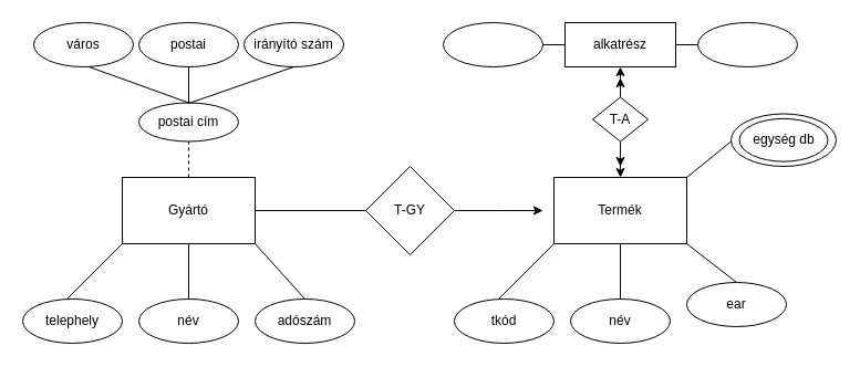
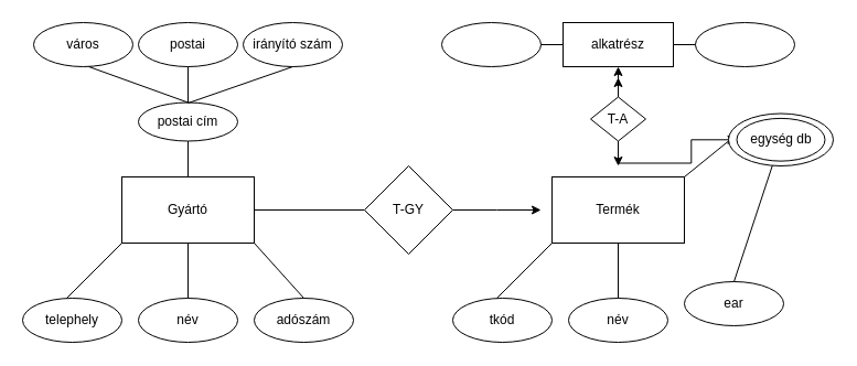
  <mxCell id="0" />
  <mxCell id="1" parent="0" />
  <mxCell id="2" value="Gyártó" style="rounded=0;whiteSpace=wrap;html=1;" vertex="1" parent="1"><mxGeometry x="110" y="160" width="120" height="60" as="geometry" /></mxCell>
  <mxCell id="3" value="Termék" style="rounded=0;whiteSpace=wrap;html=1;" vertex="1" parent="1"><mxGeometry x="500" y="160" width="120" height="60" as="geometry" /></mxCell>
  <mxCell id="4" style="edgeStyle=orthogonalEdgeStyle;rounded=0;orthogonalLoop=1;jettySize=auto;html=1;exitX=0;exitY=0.5;exitDx=0;exitDy=0;entryX=1;entryY=0.5;entryDx=0;entryDy=0;endArrow=none;" edge="1" parent="1" source="6" target="2"><mxGeometry relative="1" as="geometry" /></mxCell>
  <mxCell id="5" style="edgeStyle=orthogonalEdgeStyle;rounded=0;orthogonalLoop=1;jettySize=auto;html=1;exitX=1;exitY=0.5;exitDx=0;exitDy=0;" edge="1" parent="1" source="6"><mxGeometry relative="1" as="geometry"><mxPoint x="490" y="190" as="targetPoint" /></mxGeometry></mxCell>
  <mxCell id="6" value="T-GY" style="rhombus;whiteSpace=wrap;html=1;" vertex="1" parent="1"><mxGeometry x="330" y="150" width="80" height="80" as="geometry" /></mxCell>
  <mxCell id="7" value="telephely" style="ellipse;whiteSpace=wrap;html=1;" vertex="1" parent="1"><mxGeometry x="20" y="270" width="90" height="40" as="geometry" /></mxCell>
  <mxCell id="8" value="név" style="ellipse;whiteSpace=wrap;html=1;" vertex="1" parent="1"><mxGeometry x="125" y="270" width="90" height="40" as="geometry" /></mxCell>
  <mxCell id="9" value="adószám" style="ellipse;whiteSpace=wrap;html=1;" vertex="1" parent="1"><mxGeometry x="230" y="270" width="90" height="40" as="geometry" /></mxCell>
  <mxCell id="10" value="név" style="ellipse;whiteSpace=wrap;html=1;" vertex="1" parent="1"><mxGeometry x="515" y="270" width="90" height="40" as="geometry" /></mxCell>
  <mxCell id="11" value="tkód" style="ellipse;whiteSpace=wrap;html=1;" vertex="1" parent="1"><mxGeometry x="410" y="270" width="90" height="40" as="geometry" /></mxCell>
  <mxCell id="12" value="ear" style="ellipse;whiteSpace=wrap;html=1;" vertex="1" parent="1"><mxGeometry x="620" y="255" width="90" height="40" as="geometry" /></mxCell>
  <mxCell id="13" value="" style="endArrow=none;html=1;rounded=0;" edge="1" parent="1"><mxGeometry width="50" height="50" relative="1" as="geometry"><mxPoint x="60" y="270" as="sourcePoint" /><mxPoint x="110" y="220" as="targetPoint" /></mxGeometry></mxCell>
  <mxCell id="14" value="" style="endArrow=none;html=1;rounded=0;entryX=1;entryY=1;entryDx=0;entryDy=0;exitX=0.5;exitY=0;exitDx=0;exitDy=0;" edge="1" parent="1" source="9" target="2"><mxGeometry width="50" height="50" relative="1" as="geometry"><mxPoint x="250" y="270" as="sourcePoint" /><mxPoint x="300" y="220" as="targetPoint" /></mxGeometry></mxCell>
  <mxCell id="15" value="" style="endArrow=none;html=1;rounded=0;entryX=0.5;entryY=1;entryDx=0;entryDy=0;exitX=0.5;exitY=0;exitDx=0;exitDy=0;" edge="1" parent="1" source="8" target="2"><mxGeometry width="50" height="50" relative="1" as="geometry"><mxPoint x="145" y="270" as="sourcePoint" /><mxPoint x="195" y="220" as="targetPoint" /></mxGeometry></mxCell>
  <mxCell id="16" value="" style="endArrow=none;html=1;rounded=0;entryX=0.5;entryY=1;entryDx=0;entryDy=0;exitX=0.5;exitY=0;exitDx=0;exitDy=0;" edge="1" parent="1" source="10" target="3"><mxGeometry width="50" height="50" relative="1" as="geometry"><mxPoint x="550" y="270" as="sourcePoint" /><mxPoint x="600" y="220" as="targetPoint" /></mxGeometry></mxCell>
  <mxCell id="17" value="" style="endArrow=none;html=1;rounded=0;" edge="1" parent="1"><mxGeometry width="50" height="50" relative="1" as="geometry"><mxPoint x="450" y="270" as="sourcePoint" /><mxPoint x="500" y="220" as="targetPoint" /></mxGeometry></mxCell>
- <mxCell id="18" value="" style="endArrow=none;html=1;rounded=0;entryX=1;entryY=1;entryDx=0;entryDy=0;exitX=0.5;exitY=0;exitDx=0;exitDy=0;" edge="1" parent="1" source="12" target="3"><mxGeometry width="50" height="50" relative="1" as="geometry"><mxPoint x="660" y="270" as="sourcePoint" /><mxPoint x="710" y="220" as="targetPoint" /></mxGeometry></mxCell>
+ <mxCell id="18" value="" style="endArrow=none;html=1;rounded=0;exitX=0.5;exitY=0;exitDx=0;exitDy=0;" edge="1" parent="1" source="12" target="38"><mxGeometry width="50" height="50" relative="1" as="geometry"><mxPoint x="660" y="270" as="sourcePoint" /><mxPoint x="710" y="220" as="targetPoint" /></mxGeometry></mxCell>
  <mxCell id="19" value="postai cím" style="ellipse;whiteSpace=wrap;html=1;" vertex="1" parent="1"><mxGeometry x="125" y="92.5" width="90" height="35" as="geometry" /></mxCell>
- <mxCell id="20" value="" style="endArrow=none;html=1;rounded=0;entryX=0.5;entryY=1;entryDx=0;entryDy=0;exitX=0.5;exitY=0;exitDx=0;exitDy=0;dashed=1;" edge="1" parent="1" source="2" target="19"><mxGeometry width="50" height="50" relative="1" as="geometry"><mxPoint x="150" y="170" as="sourcePoint" /><mxPoint x="255" y="130" as="targetPoint" /></mxGeometry></mxCell>
+ <mxCell id="20" value="" style="endArrow=none;html=1;rounded=0;entryX=0.5;entryY=1;entryDx=0;entryDy=0;exitX=0.5;exitY=0;exitDx=0;exitDy=0;" edge="1" parent="1" source="2" target="19"><mxGeometry width="50" height="50" relative="1" as="geometry"><mxPoint x="150" y="170" as="sourcePoint" /><mxPoint x="255" y="130" as="targetPoint" /></mxGeometry></mxCell>
  <mxCell id="21" value="postai" style="ellipse;whiteSpace=wrap;html=1;" vertex="1" parent="1"><mxGeometry x="125" y="20" width="90" height="40" as="geometry" /></mxCell>
  <mxCell id="22" value="irányító szám" style="ellipse;whiteSpace=wrap;html=1;" vertex="1" parent="1"><mxGeometry x="220" y="20" width="90" height="40" as="geometry" /></mxCell>
  <mxCell id="23" value="város" style="ellipse;whiteSpace=wrap;html=1;" vertex="1" parent="1"><mxGeometry x="30" y="20" width="90" height="40" as="geometry" /></mxCell>
  <mxCell id="24" value="" style="endArrow=none;html=1;rounded=0;entryX=0.5;entryY=1;entryDx=0;entryDy=0;" edge="1" parent="1" target="21"><mxGeometry width="50" height="50" relative="1" as="geometry"><mxPoint x="170" y="92.5" as="sourcePoint" /><mxPoint x="220" y="42.5" as="targetPoint" /></mxGeometry></mxCell>
  <mxCell id="25" value="" style="endArrow=none;html=1;rounded=0;entryX=0.5;entryY=1;entryDx=0;entryDy=0;" edge="1" parent="1" target="22"><mxGeometry width="50" height="50" relative="1" as="geometry"><mxPoint x="170" y="93" as="sourcePoint" /><mxPoint x="220" y="42.5" as="targetPoint" /></mxGeometry></mxCell>
  <mxCell id="26" value="" style="endArrow=none;html=1;rounded=0;exitX=0.5;exitY=0;exitDx=0;exitDy=0;" edge="1" parent="1" source="19"><mxGeometry width="50" height="50" relative="1" as="geometry"><mxPoint x="30" y="110" as="sourcePoint" /><mxPoint x="80" y="60" as="targetPoint" /></mxGeometry></mxCell>
  <mxCell id="27" value="alkatrész" style="rounded=0;whiteSpace=wrap;html=1;" vertex="1" parent="1"><mxGeometry x="510" y="20" width="100" height="40" as="geometry" /></mxCell>
- <mxCell id="28" style="edgeStyle=orthogonalEdgeStyle;rounded=0;orthogonalLoop=1;jettySize=auto;html=1;exitX=0.5;exitY=1;exitDx=0;exitDy=0;entryX=0.5;entryY=0;entryDx=0;entryDy=0;" edge="1" parent="1" source="32" target="3"><mxGeometry relative="1" as="geometry" /></mxCell>
+ <mxCell id="28" style="edgeStyle=orthogonalEdgeStyle;rounded=0;orthogonalLoop=1;jettySize=auto;html=1;exitX=0.5;exitY=1;exitDx=0;exitDy=0;" edge="1" parent="1" source="32" target="38"><mxGeometry relative="1" as="geometry" /></mxCell>
  <mxCell id="29" style="edgeStyle=orthogonalEdgeStyle;rounded=0;orthogonalLoop=1;jettySize=auto;html=1;exitX=0.5;exitY=1;exitDx=0;exitDy=0;" edge="1" parent="1" source="32"><mxGeometry relative="1" as="geometry"><mxPoint x="560" y="150" as="targetPoint" /></mxGeometry></mxCell>
  <mxCell id="30" style="edgeStyle=orthogonalEdgeStyle;rounded=0;orthogonalLoop=1;jettySize=auto;html=1;exitX=0.5;exitY=0;exitDx=0;exitDy=0;entryX=0.5;entryY=1;entryDx=0;entryDy=0;" edge="1" parent="1" source="32" target="27"><mxGeometry relative="1" as="geometry" /></mxCell>
  <mxCell id="31" style="edgeStyle=orthogonalEdgeStyle;rounded=0;orthogonalLoop=1;jettySize=auto;html=1;exitX=0.5;exitY=0;exitDx=0;exitDy=0;" edge="1" parent="1" source="32"><mxGeometry relative="1" as="geometry"><mxPoint x="560" y="70" as="targetPoint" /></mxGeometry></mxCell>
  <mxCell id="32" value="T-A" style="rhombus;whiteSpace=wrap;html=1;" vertex="1" parent="1"><mxGeometry x="535" y="87.5" width="50" height="40" as="geometry" /></mxCell>
  <mxCell id="33" value="" style="ellipse;whiteSpace=wrap;html=1;" vertex="1" parent="1"><mxGeometry x="630" y="20" width="90" height="40" as="geometry" /></mxCell>
  <mxCell id="34" value="" style="ellipse;whiteSpace=wrap;html=1;" vertex="1" parent="1"><mxGeometry x="400" y="20" width="90" height="40" as="geometry" /></mxCell>
  <mxCell id="35" value="" style="endArrow=none;html=1;rounded=0;exitX=1;exitY=0.5;exitDx=0;exitDy=0;" edge="1" parent="1" source="34" target="27"><mxGeometry width="50" height="50" relative="1" as="geometry"><mxPoint x="475" y="87.5" as="sourcePoint" /><mxPoint x="525" y="37.5" as="targetPoint" /></mxGeometry></mxCell>
  <mxCell id="36" value="" style="endArrow=none;html=1;rounded=0;exitX=1;exitY=0.5;exitDx=0;exitDy=0;entryX=0;entryY=0.5;entryDx=0;entryDy=0;" edge="1" parent="1" source="27" target="33"><mxGeometry width="50" height="50" relative="1" as="geometry"><mxPoint x="600" y="87.5" as="sourcePoint" /><mxPoint x="650" y="37.5" as="targetPoint" /></mxGeometry></mxCell>
  <mxCell id="37" value="" style="ellipse;whiteSpace=wrap;html=1;" vertex="1" parent="1"><mxGeometry x="660" y="102.5" width="95" height="47.5" as="geometry" /></mxCell>
  <mxCell id="38" value="egység db" style="ellipse;whiteSpace=wrap;html=1;" vertex="1" parent="1"><mxGeometry x="667.5" y="106.88" width="80" height="38.75" as="geometry" /></mxCell>
  <mxCell id="39" value="" style="endArrow=none;html=1;rounded=0;exitX=1;exitY=0;exitDx=0;exitDy=0;" edge="1" parent="1" source="3"><mxGeometry width="50" height="50" relative="1" as="geometry"><mxPoint x="610" y="177.5" as="sourcePoint" /><mxPoint x="660" y="127.5" as="targetPoint" /></mxGeometry></mxCell>
